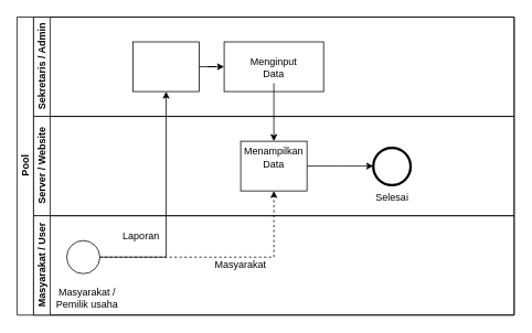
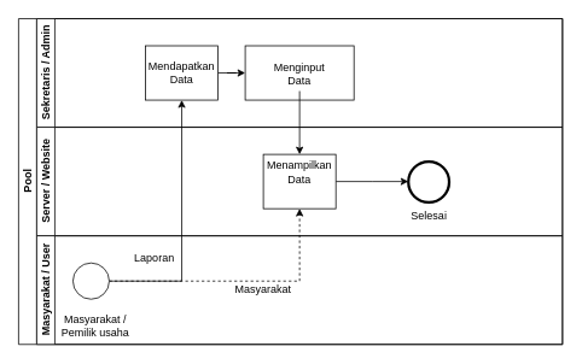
  <mxCell id="0" />
  <mxCell id="1" parent="0" />
  <mxCell id="2" value="Pool" style="swimlane;html=1;childLayout=stackLayout;resizeParent=1;resizeParentMax=0;horizontal=0;startSize=20;horizontalStack=0;" parent="1" vertex="1"><mxGeometry x="20" y="20" width="600" height="360" as="geometry" /></mxCell>
  <mxCell id="3" value="Sekretaris / Admin" style="swimlane;html=1;startSize=20;horizontal=0;" parent="2" vertex="1"><mxGeometry x="20" width="580" height="120" as="geometry" /></mxCell>
  <mxCell id="4" value="" style="edgeStyle=orthogonalEdgeStyle;rounded=0;orthogonalLoop=1;jettySize=auto;html=1;" edge="1" parent="3" source="5" target="7"><mxGeometry relative="1" as="geometry" /></mxCell>
  <mxCell id="5" value="" style="rounded=0;whiteSpace=wrap;html=1;fontFamily=Helvetica;fontSize=12;fontColor=#000000;align=center;" parent="3" vertex="1"><mxGeometry x="120" y="30" width="80" height="60" as="geometry" /></mxCell>
+ <mxCell id="6" value="Mendapatkan Data" style="text;html=1;strokeColor=none;fillColor=none;align=center;verticalAlign=middle;whiteSpace=wrap;rounded=0;" vertex="1" parent="3"><mxGeometry x="130" y="45" width="60" height="30" as="geometry" /></mxCell>
  <mxCell id="7" value="" style="rounded=0;whiteSpace=wrap;html=1;" vertex="1" parent="3"><mxGeometry x="230" y="30" width="120" height="60" as="geometry" /></mxCell>
  <mxCell id="8" value="Menginput Data" style="text;html=1;strokeColor=none;fillColor=none;align=center;verticalAlign=middle;whiteSpace=wrap;rounded=0;" vertex="1" parent="3"><mxGeometry x="255" y="42.5" width="70" height="37.5" as="geometry" /></mxCell>
  <mxCell id="9" value="Server / Website" style="swimlane;html=1;startSize=20;horizontal=0;" parent="2" vertex="1"><mxGeometry x="20" y="120" width="580" height="120" as="geometry" /></mxCell>
  <mxCell id="10" value="" style="edgeStyle=orthogonalEdgeStyle;rounded=0;orthogonalLoop=1;jettySize=auto;html=1;endArrow=classic;endFill=1;" parent="9" source="11" edge="1"><mxGeometry relative="1" as="geometry"><mxPoint x="410" y="60" as="targetPoint" /></mxGeometry></mxCell>
  <mxCell id="11" value="" style="rounded=0;whiteSpace=wrap;html=1;fontFamily=Helvetica;fontSize=12;fontColor=#000000;align=center;" parent="9" vertex="1"><mxGeometry x="250" y="30" width="80" height="60" as="geometry" /></mxCell>
  <mxCell id="12" value="Menampilkan Data" style="text;html=1;strokeColor=none;fillColor=none;align=center;verticalAlign=middle;whiteSpace=wrap;rounded=0;" vertex="1" parent="9"><mxGeometry x="260" y="35" width="60" height="30" as="geometry" /></mxCell>
  <mxCell id="13" value="" style="ellipse;whiteSpace=wrap;html=1;aspect=fixed;strokeWidth=3;" vertex="1" parent="9"><mxGeometry x="410" y="38" width="45" height="45" as="geometry" /></mxCell>
  <mxCell id="14" value="Selesai" style="text;html=1;strokeColor=none;fillColor=none;align=center;verticalAlign=middle;whiteSpace=wrap;rounded=0;strokeWidth=3;" vertex="1" parent="9"><mxGeometry x="402.5" y="83" width="60" height="30" as="geometry" /></mxCell>
  <mxCell id="15" style="edgeStyle=orthogonalEdgeStyle;rounded=0;orthogonalLoop=1;jettySize=auto;html=1;entryX=0.5;entryY=1;entryDx=0;entryDy=0;" edge="1" parent="2" source="19" target="5"><mxGeometry relative="1" as="geometry" /></mxCell>
  <mxCell id="16" style="edgeStyle=orthogonalEdgeStyle;rounded=0;orthogonalLoop=1;jettySize=auto;html=1;entryX=0.5;entryY=0;entryDx=0;entryDy=0;" edge="1" parent="2" source="8" target="11"><mxGeometry relative="1" as="geometry" /></mxCell>
  <mxCell id="17" style="edgeStyle=orthogonalEdgeStyle;rounded=0;orthogonalLoop=1;jettySize=auto;html=1;entryX=0.5;entryY=1;entryDx=0;entryDy=0;dashed=1;" edge="1" parent="2" source="19" target="11"><mxGeometry relative="1" as="geometry"><mxPoint x="300" y="220" as="targetPoint" /></mxGeometry></mxCell>
  <mxCell id="18" value="Masyarakat / User" style="swimlane;html=1;startSize=20;horizontal=0;" parent="2" vertex="1"><mxGeometry x="20" y="240" width="580" height="120" as="geometry" /></mxCell>
  <mxCell id="19" value="" style="ellipse;whiteSpace=wrap;html=1;" vertex="1" parent="18"><mxGeometry x="40" y="30" width="40" height="40" as="geometry" /></mxCell>
  <mxCell id="20" value="Laporan" style="text;html=1;strokeColor=none;fillColor=none;align=center;verticalAlign=middle;whiteSpace=wrap;rounded=0;" vertex="1" parent="18"><mxGeometry x="100" y="10" width="60" height="30" as="geometry" /></mxCell>
  <mxCell id="21" value="Masyarakat / Pemilik usaha" style="text;html=1;strokeColor=none;fillColor=none;align=center;verticalAlign=middle;whiteSpace=wrap;rounded=0;strokeWidth=3;" vertex="1" parent="18"><mxGeometry x="25" y="85" width="80" height="30" as="geometry" /></mxCell>
  <mxCell id="22" value="Masyarakat" style="text;html=1;strokeColor=none;fillColor=none;align=center;verticalAlign=middle;whiteSpace=wrap;rounded=0;strokeWidth=3;" vertex="1" parent="18"><mxGeometry x="220" y="45" width="60" height="30" as="geometry" /></mxCell>
